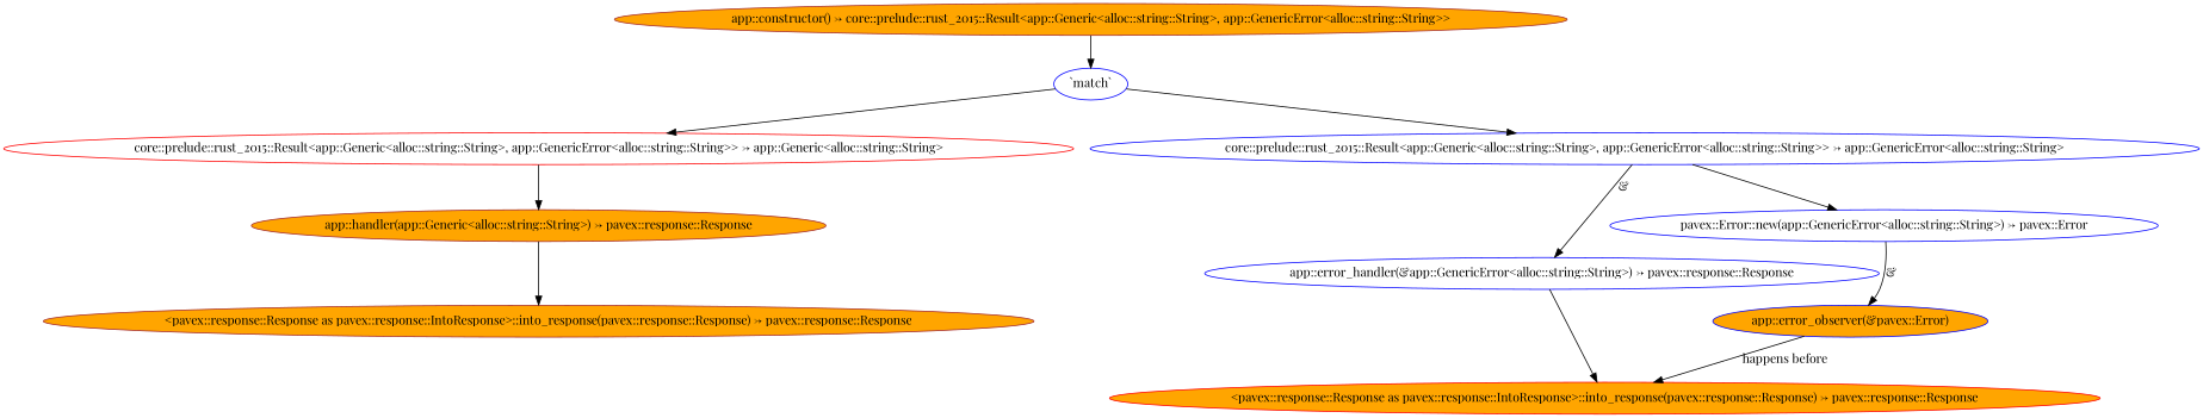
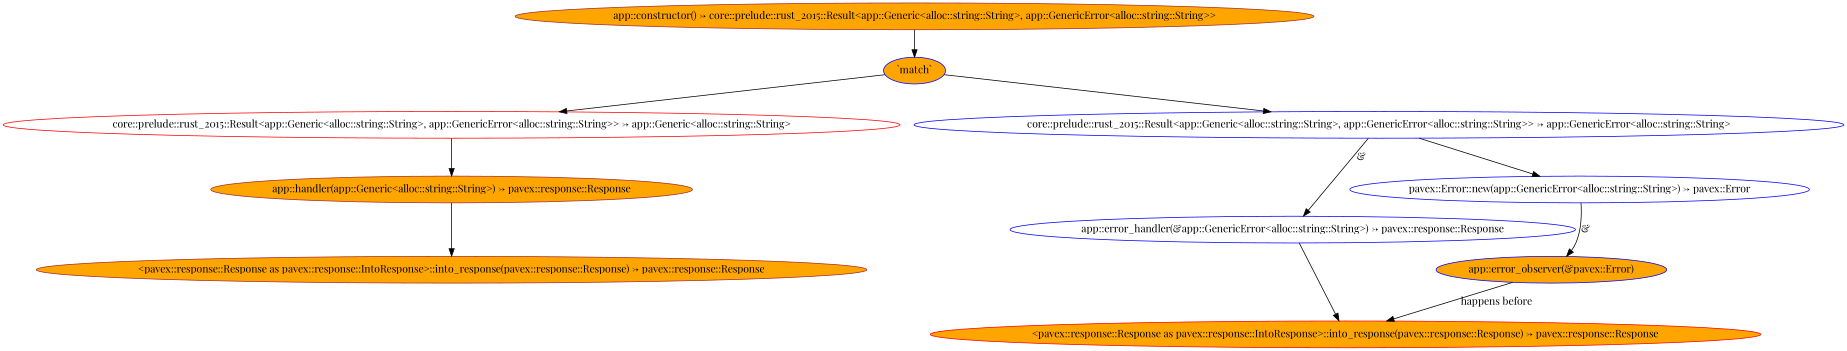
  digraph {
    fontname="Playfair Display"
    node [style=filled fillcolor=orange color=blue fontname="Playfair Display"]
    edge [fontname="Playfair Display"]
    n1 [label="app::handler(app::Generic<alloc::string::String>) -> pavex::response::Response" color=brown]
    n2 [label="<pavex::response::Response as pavex::response::IntoResponse>::into_response(pavex::response::Response) -> pavex::response::Response" color=brown]
    n3 [label="core::prelude::rust_2015::Result<app::Generic<alloc::string::String>, app::GenericError<alloc::string::String>> -> app::Generic<alloc::string::String>" fillcolor=white color=red]
    n4 [label="app::constructor() -> core::prelude::rust_2015::Result<app::Generic<alloc::string::String>, app::GenericError<alloc::string::String>>" color=brown]
-   n5 [label="`match`" fillcolor=white]
+   n5 [label="`match`"]
    n6 [label="core::prelude::rust_2015::Result<app::Generic<alloc::string::String>, app::GenericError<alloc::string::String>> -> app::GenericError<alloc::string::String>" fillcolor=white]
    n7 [label="app::error_handler(&app::GenericError<alloc::string::String>) -> pavex::response::Response" fillcolor=white]
    n8 [label="pavex::Error::new(app::GenericError<alloc::string::String>) -> pavex::Error" fillcolor=white]
    n9 [label="<pavex::response::Response as pavex::response::IntoResponse>::into_response(pavex::response::Response) -> pavex::response::Response" color=red]
    n10 [label="app::error_observer(&pavex::Error)"]
    n1 -> n2
    n3 -> n1
    n4 -> n5
    n5 -> n3
    n5 -> n6
    n6 -> n7 [label="&"]
    n6 -> n8
    n7 -> n9
    n8 -> n10 [label="&"]
    n10 -> n9 [label="happens before"]
  }
